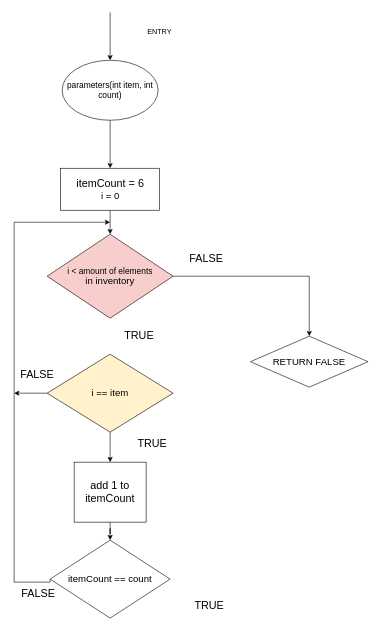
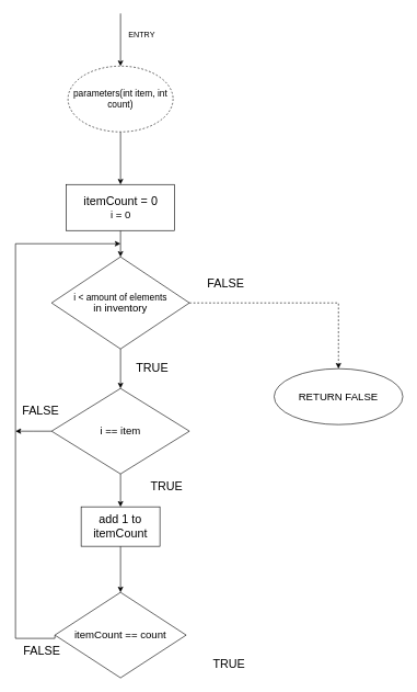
  <mxCell id="0" />
  <mxCell id="1" parent="0" />
- <mxCell id="2" value="ENTRY" style="text;html=1;align=center;verticalAlign=middle;resizable=0;points=[];autosize=1;strokeColor=none;fillColor=none;" vertex="1" parent="1"><mxGeometry x="230" y="38" width="70" height="30" as="geometry" /></mxCell>
+ <mxCell id="2" value="ENTRY" style="text;html=1;align=center;verticalAlign=middle;resizable=0;points=[];autosize=1;strokeColor=none;fillColor=none;" vertex="1" parent="1"><mxGeometry x="180" y="38" width="70" height="30" as="geometry" /></mxCell>
  <mxCell id="3" value="" style="edgeStyle=orthogonalEdgeStyle;rounded=0;orthogonalLoop=1;jettySize=auto;html=1;" edge="1" parent="1" source="4" target="7"><mxGeometry relative="1" as="geometry" /></mxCell>
- <mxCell id="4" value="&lt;font style=&quot;font-size: 14px;&quot;&gt;parameters(int item, int count)&lt;/font&gt;" style="ellipse;whiteSpace=wrap;html=1;" vertex="1" parent="1"><mxGeometry x="103" y="100" width="160" height="100" as="geometry" /></mxCell>
+ <mxCell id="4" value="&lt;font style=&quot;font-size: 14px;&quot;&gt;parameters(int item, int count)&lt;/font&gt;" style="ellipse;whiteSpace=wrap;html=1;dashed=1;" vertex="1" parent="1"><mxGeometry x="103" y="100" width="160" height="100" as="geometry" /></mxCell>
  <mxCell id="5" value="" style="endArrow=classic;html=1;rounded=0;entryX=0.5;entryY=0;entryDx=0;entryDy=0;" edge="1" parent="1" target="4"><mxGeometry width="50" height="50" relative="1" as="geometry"><mxPoint x="183" y="20" as="sourcePoint" /><mxPoint x="443" y="350" as="targetPoint" /></mxGeometry></mxCell>
  <mxCell id="6" value="" style="edgeStyle=orthogonalEdgeStyle;rounded=0;orthogonalLoop=1;jettySize=auto;html=1;" edge="1" parent="1" source="7" target="10"><mxGeometry relative="1" as="geometry" /></mxCell>
- <mxCell id="7" value="&lt;div&gt;&lt;font style=&quot;font-size: 18px;&quot;&gt;itemCount = 6&lt;/font&gt;&lt;/div&gt;&lt;div&gt;&lt;font size=&quot;3&quot;&gt;i = 0&lt;/font&gt;&lt;br&gt;&lt;/div&gt;" style="rounded=0;whiteSpace=wrap;html=1;" vertex="1" parent="1"><mxGeometry x="100.5" y="280" width="165" height="70" as="geometry" /></mxCell>
- <mxCell id="9" style="edgeStyle=orthogonalEdgeStyle;rounded=0;orthogonalLoop=1;jettySize=auto;html=1;entryX=0.5;entryY=0;entryDx=0;entryDy=0;" edge="1" parent="1" source="10" target="18"><mxGeometry relative="1" as="geometry" /></mxCell>
- <mxCell id="10" value="&lt;div&gt;&lt;font style=&quot;font-size: 14px;&quot;&gt;i &amp;lt; amount of elements&lt;/font&gt;&lt;/div&gt;&lt;div&gt;&lt;font size=&quot;3&quot;&gt;in inventory&lt;br&gt;&lt;/font&gt;&lt;/div&gt;" style="rhombus;whiteSpace=wrap;html=1;fillColor=#f8cecc;" vertex="1" parent="1"><mxGeometry x="78" y="390" width="210" height="140" as="geometry" /></mxCell>
+ <mxCell id="7" value="&lt;div&gt;&lt;font style=&quot;font-size: 18px;&quot;&gt;itemCount = 0&lt;/font&gt;&lt;/div&gt;&lt;div&gt;&lt;font size=&quot;3&quot;&gt;i = 0&lt;/font&gt;&lt;br&gt;&lt;/div&gt;" style="rounded=0;whiteSpace=wrap;html=1;" vertex="1" parent="1"><mxGeometry x="100.5" y="280" width="165" height="70" as="geometry" /></mxCell>
+ <mxCell id="8" value="" style="edgeStyle=orthogonalEdgeStyle;rounded=0;orthogonalLoop=1;jettySize=auto;html=1;" edge="1" parent="1" source="10" target="13"><mxGeometry relative="1" as="geometry" /></mxCell>
+ <mxCell id="9" style="edgeStyle=orthogonalEdgeStyle;rounded=0;orthogonalLoop=1;jettySize=auto;html=1;entryX=0.5;entryY=0;entryDx=0;entryDy=0;dashed=1;" edge="1" parent="1" source="10" target="18"><mxGeometry relative="1" as="geometry" /></mxCell>
+ <mxCell id="10" value="&lt;div&gt;&lt;font style=&quot;font-size: 14px;&quot;&gt;i &amp;lt; amount of elements&lt;/font&gt;&lt;/div&gt;&lt;div&gt;&lt;font size=&quot;3&quot;&gt;in inventory&lt;br&gt;&lt;/font&gt;&lt;/div&gt;" style="rhombus;whiteSpace=wrap;html=1;" vertex="1" parent="1"><mxGeometry x="78" y="390" width="210" height="140" as="geometry" /></mxCell>
  <mxCell id="11" value="" style="edgeStyle=orthogonalEdgeStyle;rounded=0;orthogonalLoop=1;jettySize=auto;html=1;" edge="1" parent="1" source="13" target="15"><mxGeometry relative="1" as="geometry" /></mxCell>
  <mxCell id="12" style="edgeStyle=orthogonalEdgeStyle;rounded=0;orthogonalLoop=1;jettySize=auto;html=1;" edge="1" parent="1" source="13"><mxGeometry relative="1" as="geometry"><mxPoint x="23" y="655" as="targetPoint" /></mxGeometry></mxCell>
- <mxCell id="13" value="&lt;font size=&quot;3&quot;&gt;i == item&lt;br&gt;&lt;/font&gt;" style="rhombus;whiteSpace=wrap;html=1;fillColor=#fff2cc;" vertex="1" parent="1"><mxGeometry x="78" y="590" width="210" height="130" as="geometry" /></mxCell>
+ <mxCell id="13" value="&lt;font size=&quot;3&quot;&gt;i == item&lt;br&gt;&lt;/font&gt;" style="rhombus;whiteSpace=wrap;html=1;" vertex="1" parent="1"><mxGeometry x="78" y="590" width="210" height="130" as="geometry" /></mxCell>
  <mxCell id="14" value="" style="edgeStyle=orthogonalEdgeStyle;rounded=0;orthogonalLoop=1;jettySize=auto;html=1;" edge="1" parent="1" source="15" target="17"><mxGeometry relative="1" as="geometry" /></mxCell>
- <mxCell id="15" value="&lt;font style=&quot;font-size: 18px;&quot;&gt;add 1 to itemCount&lt;/font&gt;" style="rounded=0;whiteSpace=wrap;html=1;" vertex="1" parent="1"><mxGeometry x="123" y="770" width="120" height="100" as="geometry" /></mxCell>
+ <mxCell id="15" value="&lt;font style=&quot;font-size: 18px;&quot;&gt;add 1 to itemCount&lt;/font&gt;" style="rounded=0;whiteSpace=wrap;html=1;" vertex="1" parent="1"><mxGeometry x="123" y="770" width="120" height="60" as="geometry" /></mxCell>
  <mxCell id="16" style="edgeStyle=orthogonalEdgeStyle;rounded=0;orthogonalLoop=1;jettySize=auto;html=1;exitX=0;exitY=0.5;exitDx=0;exitDy=0;" edge="1" parent="1" source="17"><mxGeometry relative="1" as="geometry"><mxPoint x="183" y="370" as="targetPoint" /><mxPoint x="43" y="970" as="sourcePoint" /><Array as="points"><mxPoint x="83" y="970" /><mxPoint x="23" y="970" /><mxPoint x="23" y="370" /></Array></mxGeometry></mxCell>
  <mxCell id="17" value="&lt;font size=&quot;3&quot;&gt;itemCount == count&lt;br&gt;&lt;/font&gt;" style="rhombus;whiteSpace=wrap;html=1;" vertex="1" parent="1"><mxGeometry x="83" y="900" width="200" height="130" as="geometry" /></mxCell>
- <mxCell id="18" value="&lt;font size=&quot;3&quot;&gt;RETURN FALSE&lt;br&gt;&lt;/font&gt;" style="rhombus;whiteSpace=wrap;html=1;" vertex="1" parent="1"><mxGeometry x="417" y="560" width="196" height="85" as="geometry" /></mxCell>
+ <mxCell id="18" value="&lt;font size=&quot;3&quot;&gt;RETURN FALSE&lt;br&gt;&lt;/font&gt;" style="ellipse;whiteSpace=wrap;html=1;" vertex="1" parent="1"><mxGeometry x="417" y="560" width="196" height="85" as="geometry" /></mxCell>
  <mxCell id="19" value="&lt;font style=&quot;font-size: 18px;&quot;&gt;TRUE&lt;/font&gt;" style="text;html=1;align=center;verticalAlign=middle;resizable=0;points=[];autosize=1;strokeColor=none;fillColor=none;" vertex="1" parent="1"><mxGeometry x="195.5" y="540" width="70" height="40" as="geometry" /></mxCell>
  <mxCell id="20" value="&lt;font style=&quot;font-size: 18px;&quot;&gt;TRUE&lt;/font&gt;" style="text;html=1;align=center;verticalAlign=middle;resizable=0;points=[];autosize=1;strokeColor=none;fillColor=none;" vertex="1" parent="1"><mxGeometry x="218" y="720" width="70" height="40" as="geometry" /></mxCell>
  <mxCell id="21" value="&lt;font style=&quot;font-size: 18px;&quot;&gt;TRUE&lt;/font&gt;" style="text;html=1;align=center;verticalAlign=middle;resizable=0;points=[];autosize=1;strokeColor=none;fillColor=none;" vertex="1" parent="1"><mxGeometry x="313" y="990" width="70" height="40" as="geometry" /></mxCell>
  <mxCell id="22" value="&lt;font style=&quot;font-size: 18px;&quot;&gt;FALSE&lt;/font&gt;" style="text;html=1;align=center;verticalAlign=middle;resizable=0;points=[];autosize=1;strokeColor=none;fillColor=none;" vertex="1" parent="1"><mxGeometry x="23" y="970" width="80" height="40" as="geometry" /></mxCell>
  <mxCell id="23" value="&lt;font style=&quot;font-size: 18px;&quot;&gt;FALSE&lt;/font&gt;" style="text;html=1;align=center;verticalAlign=middle;resizable=0;points=[];autosize=1;strokeColor=none;fillColor=none;" vertex="1" parent="1"><mxGeometry x="303" y="410" width="80" height="40" as="geometry" /></mxCell>
  <mxCell id="24" value="&lt;font style=&quot;font-size: 18px;&quot;&gt;FALSE&lt;/font&gt;" style="text;html=1;align=center;verticalAlign=middle;resizable=0;points=[];autosize=1;strokeColor=none;fillColor=none;" vertex="1" parent="1"><mxGeometry x="20.5" y="605" width="80" height="40" as="geometry" /></mxCell>
